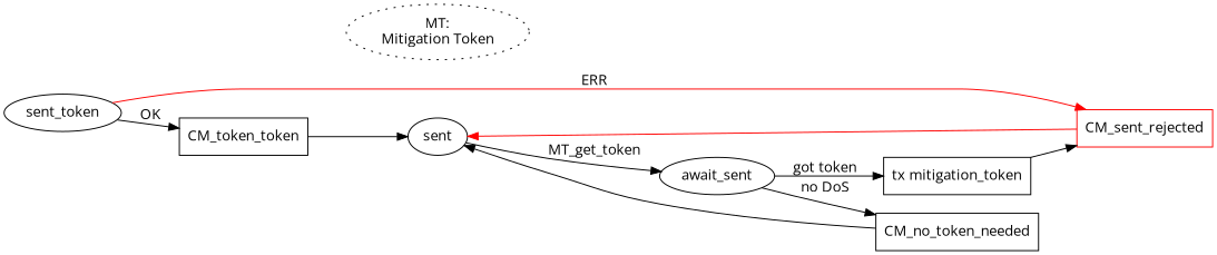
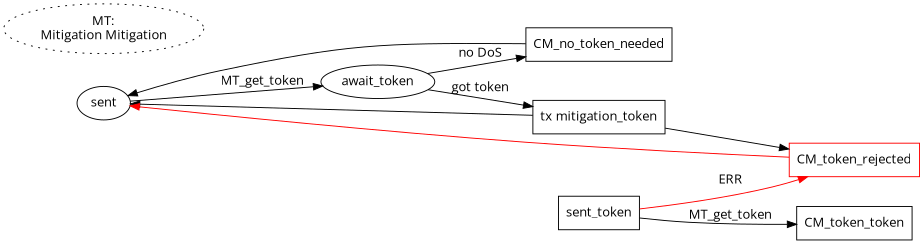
  digraph {
    fontname="Open Sans"
    rankdir=LR
    node [fontname="Open Sans"]
    edge [fontname="Open Sans"]
-   n1 [label="MT:\nMitigation Token" style=dotted]
+   n1 [label="MT:\nMitigation Mitigation" style=dotted]
    n2 [label=sent]
-   await_token [label=await_sent]
+   await_token
    n4 [label=CM_no_token_needed shape=box]
    n5 [label="tx mitigation_token" shape=box]
-   n6 [color=red label=CM_sent_rejected shape=box]
+   n6 [color=red label=CM_token_rejected shape=box]
    n7 [label=CM_token_token shape=box]
-   sent_token
+   sent_token [shape=box]
    subgraph sub_1 {
      rank=same
      n1
      n2
    }
    n1 -> n2 [style=invis]
    n2 -> await_token [label=MT_get_token]
    await_token -> n4 [label="no DoS"]
    await_token -> n5 [label="got token"]
    n4 -> n2
    n5 -> n6
    n6 -> n2 [color=red]
-   n7 -> n2
+   n5 -> n2
    sent_token -> n6 [color=red label=ERR]
-   sent_token -> n7 [label=OK]
+   sent_token -> n7 [label=MT_get_token]
  }
